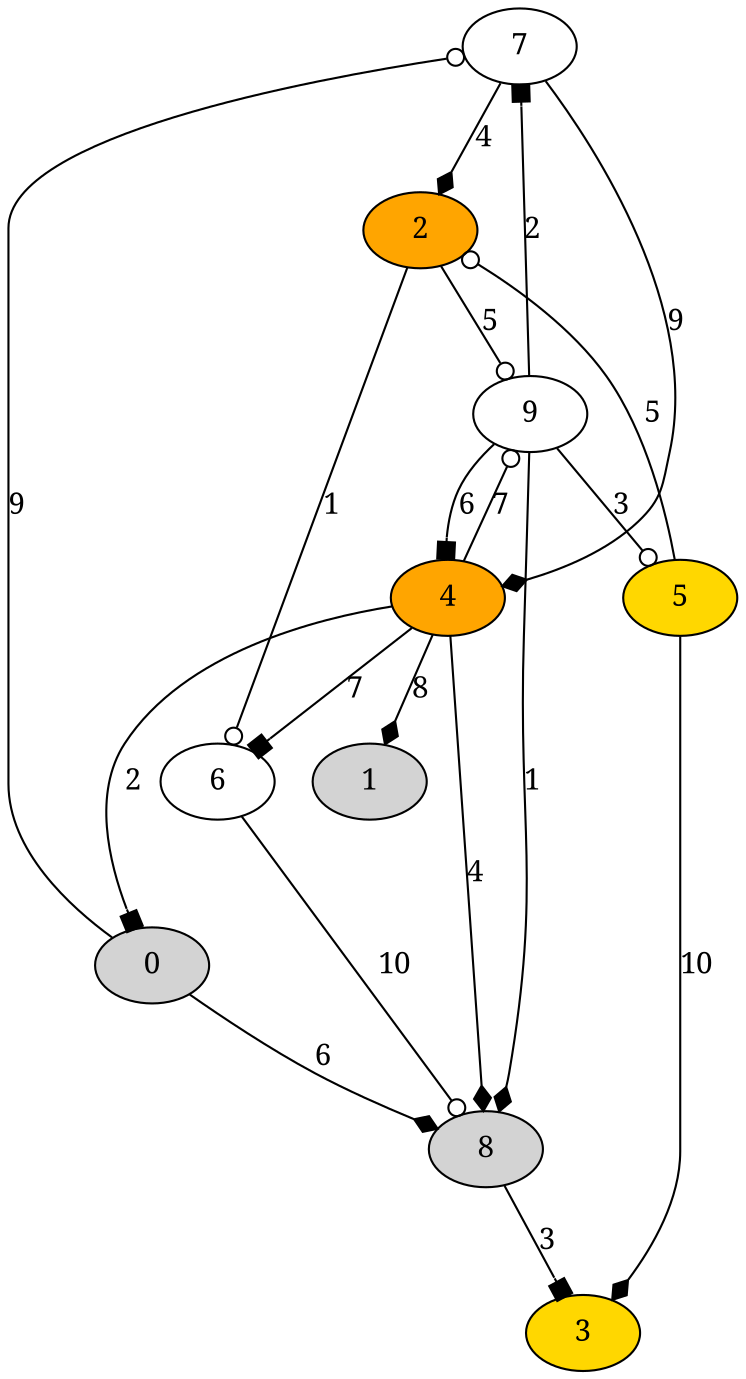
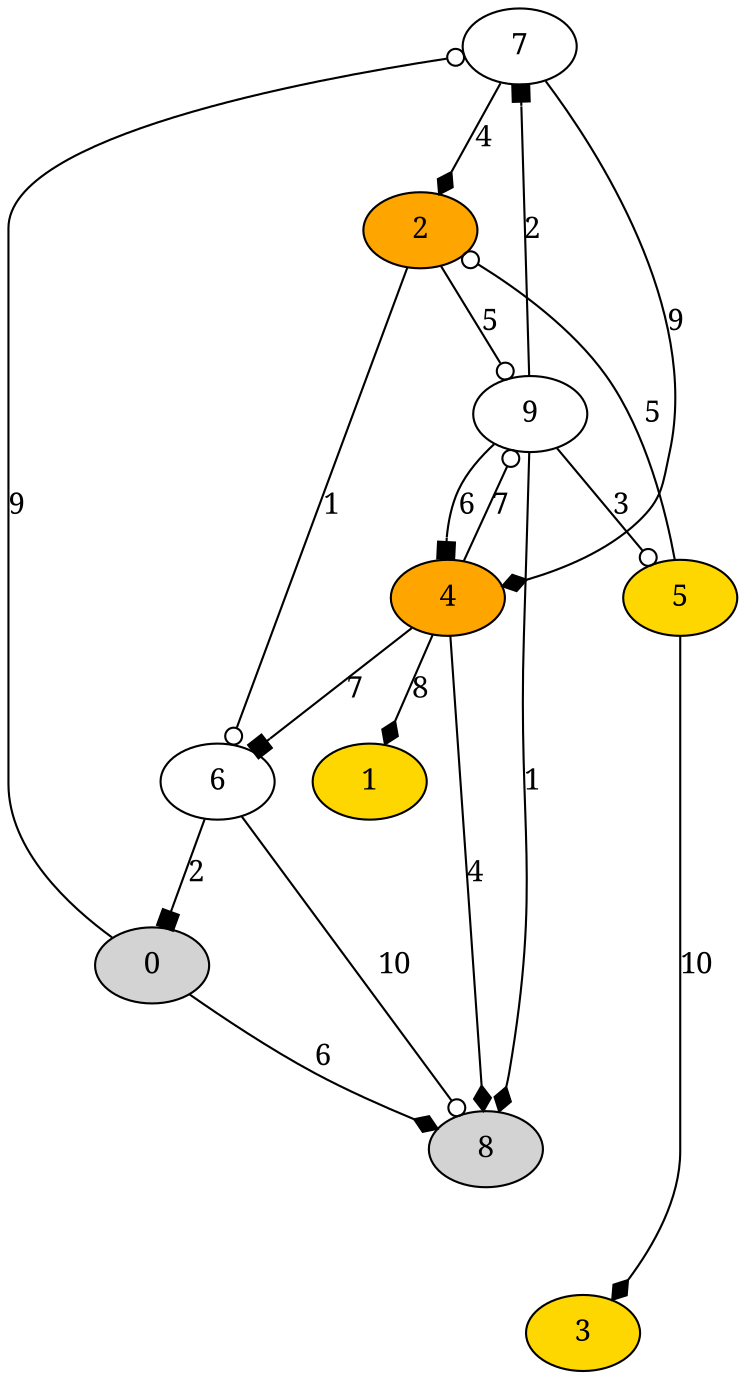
  digraph {
    fontname="Noto Serif"
    node [fillcolor=white fontname="Noto Serif" style=filled]
    edge [arrowhead=diamond fontname="Noto Serif"]
    7
    0 [fillcolor=lightgrey]
    8 [fillcolor=lightgrey]
    2 [fillcolor=orange]
    4 [fillcolor=orange]
    3 [fillcolor=gold]
    6
    9
-   1 [fillcolor=lightgrey]
+   1 [fillcolor=gold]
    5 [fillcolor=gold]
    7 -> 2 [label=4]
    7 -> 4 [label=9]
    0 -> 7 [arrowhead=odot label=9]
    0 -> 8 [label=6]
-   8 -> 3 [arrowhead=box label=3]
    2 -> 6 [arrowhead=odot label=1]
    2 -> 9 [arrowhead=odot label=5]
-   4 -> 0 [arrowhead=box label=2]
+   6 -> 0 [arrowhead=box label=2]
    4 -> 8 [label=4]
    4 -> 6 [arrowhead=box label=7]
    4 -> 9 [arrowhead=odot label=7]
    4 -> 1 [label=8]
    6 -> 8 [arrowhead=odot label=10]
    9 -> 7 [arrowhead=box label=2]
    9 -> 8 [label=1]
    9 -> 4 [arrowhead=box label=6]
    9 -> 5 [arrowhead=odot label=3]
    5 -> 2 [arrowhead=odot label=5]
    5 -> 3 [label=10]
  }
